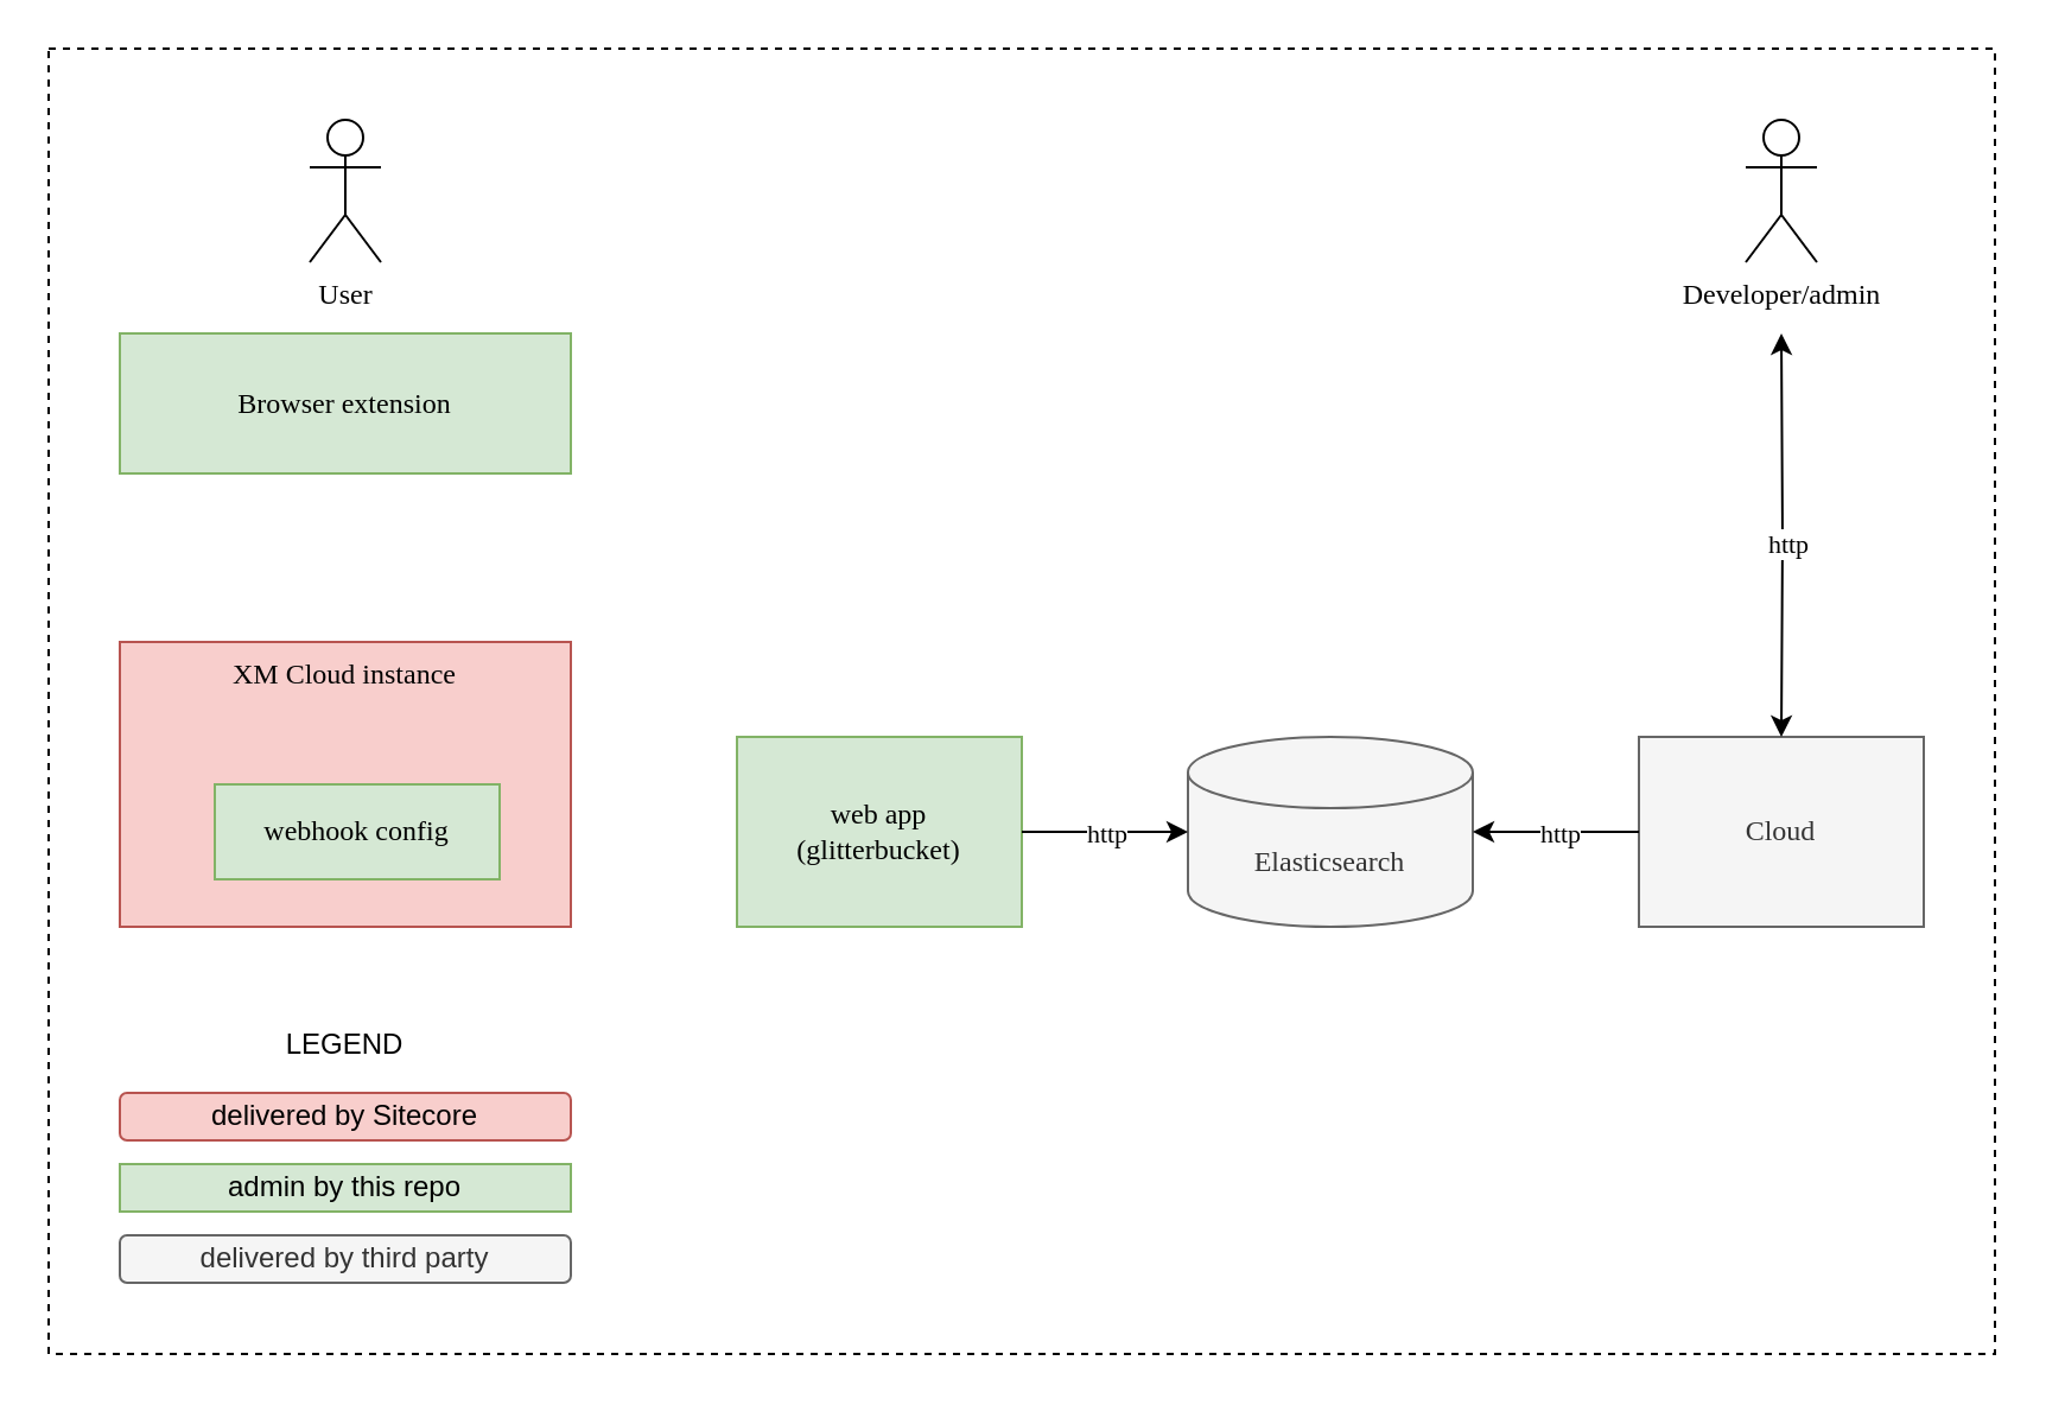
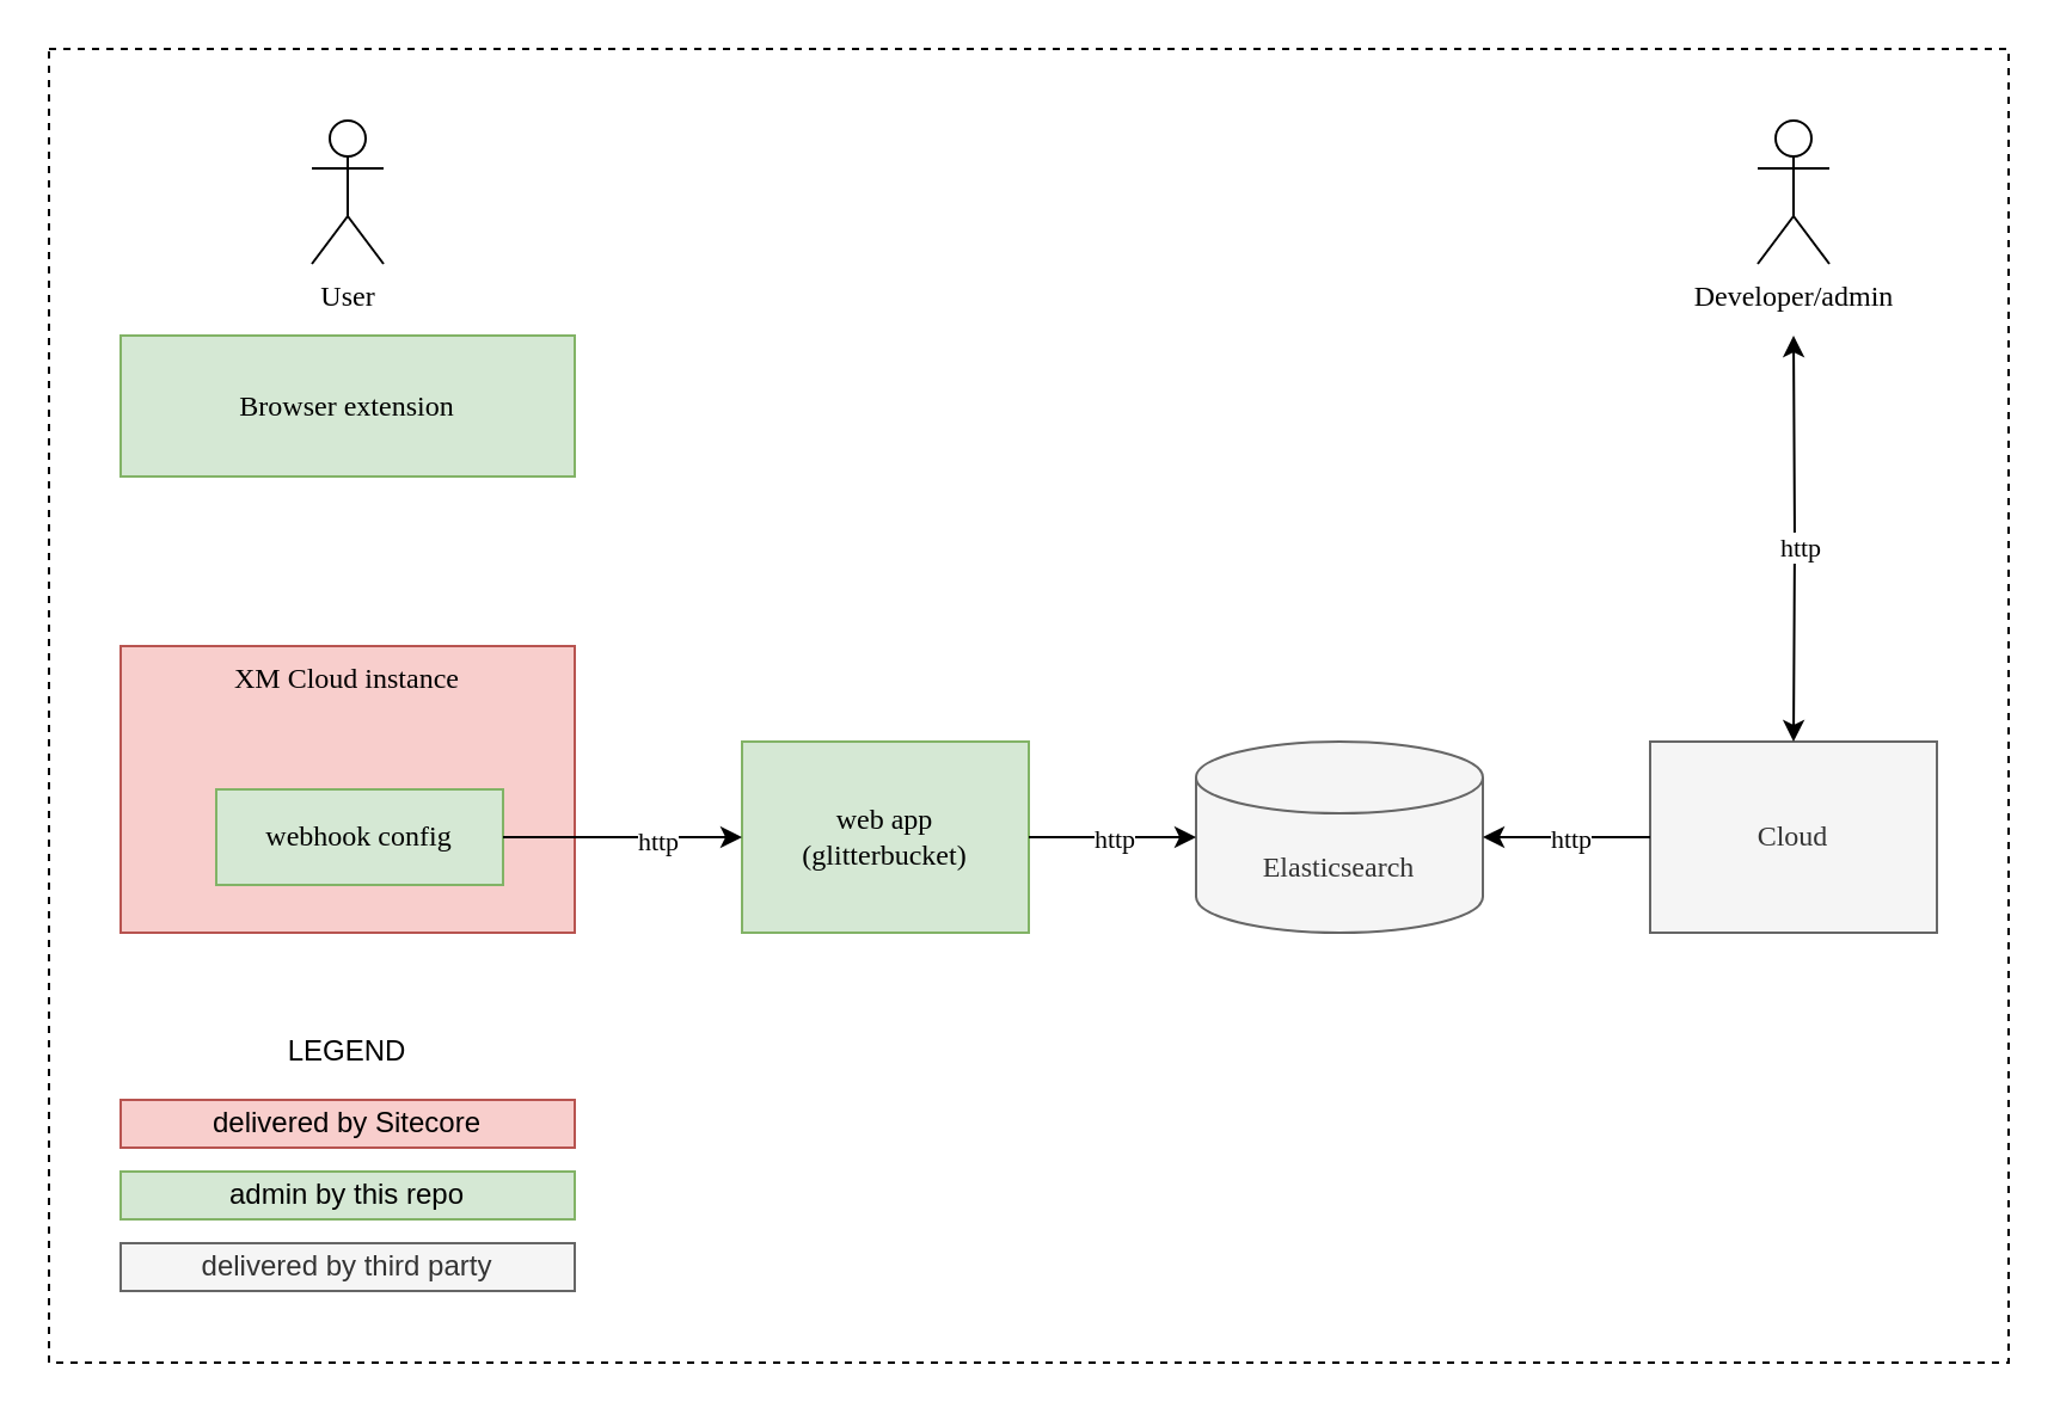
  <mxCell id="0" />
  <mxCell id="1" parent="0" />
  <mxCell id="2" value="" style="rounded=0;whiteSpace=wrap;html=1;fontFamily=Lucida Console;connectable=0;dashed=1;movable=0;recursiveResize=0;" parent="1" vertex="1"><mxGeometry x="20" y="20" width="820" height="550" as="geometry" /></mxCell>
  <mxCell id="3" value="Browser extension" style="rounded=0;whiteSpace=wrap;html=1;verticalAlign=middle;fillColor=#d5e8d4;strokeColor=#82b366;fontStyle=0;fontFamily=Lucida Console;" parent="2" vertex="1"><mxGeometry x="30" y="120" width="190" height="59" as="geometry" /></mxCell>
  <mxCell id="4" value="Elasticsearch" style="shape=cylinder3;whiteSpace=wrap;html=1;boundedLbl=1;backgroundOutline=1;size=15;sketch=0;strokeColor=#666666;fontFamily=Lucida Console;fillColor=#f5f5f5;fontColor=#333333;" parent="2" vertex="1"><mxGeometry x="480" y="290" width="120" height="80" as="geometry" /></mxCell>
  <mxCell id="5" value="XM Cloud instance" style="rounded=0;whiteSpace=wrap;html=1;verticalAlign=top;fillColor=#f8cecc;strokeColor=#b85450;fontStyle=0;fontFamily=Lucida Console;" parent="2" vertex="1"><mxGeometry x="30" y="250" width="190" height="120" as="geometry" /></mxCell>
  <mxCell id="6" value="webhook config" style="rounded=0;whiteSpace=wrap;html=1;sketch=0;strokeColor=#82b366;fontFamily=Lucida Console;fillColor=#d5e8d4;" parent="2" vertex="1"><mxGeometry x="70" y="310" width="120" height="40" as="geometry" /></mxCell>
  <mxCell id="7" value="web app&lt;br&gt;(glitterbucket)" style="rounded=0;whiteSpace=wrap;html=1;sketch=0;strokeColor=#82b366;fontFamily=Lucida Console;fillColor=#d5e8d4;" parent="2" vertex="1"><mxGeometry x="290" y="290" width="120" height="80" as="geometry" /></mxCell>
+ <mxCell id="8" style="edgeStyle=orthogonalEdgeStyle;html=1;exitX=1;exitY=0.5;exitDx=0;exitDy=0;entryX=0;entryY=0.5;entryDx=0;entryDy=0;fontFamily=Lucida Console;" parent="2" source="6" target="7" edge="1"><mxGeometry relative="1" as="geometry" /></mxCell>
+ <mxCell id="9" value="http" style="edgeLabel;html=1;align=center;verticalAlign=middle;resizable=0;points=[];fontFamily=Lucida Console;" parent="8" vertex="1" connectable="0"><mxGeometry x="0.276" y="-1" relative="1" as="geometry"><mxPoint as="offset" /></mxGeometry></mxCell>
  <mxCell id="10" style="edgeStyle=orthogonalEdgeStyle;html=1;exitX=1;exitY=0.5;exitDx=0;exitDy=0;entryX=0;entryY=0.5;entryDx=0;entryDy=0;fontFamily=Lucida Console;entryPerimeter=0;" parent="2" source="7" target="4" edge="1"><mxGeometry relative="1" as="geometry"><mxPoint x="480" y="409.31" as="sourcePoint" /><mxPoint x="620" y="409.31" as="targetPoint" /></mxGeometry></mxCell>
  <mxCell id="11" value="http" style="edgeLabel;html=1;align=center;verticalAlign=middle;resizable=0;points=[];fontFamily=Lucida Console;" parent="10" vertex="1" connectable="0"><mxGeometry x="0.276" y="-1" relative="1" as="geometry"><mxPoint x="-10" y="-1" as="offset" /></mxGeometry></mxCell>
  <mxCell id="12" value="Cloud" style="rounded=0;whiteSpace=wrap;html=1;sketch=0;strokeColor=#666666;fontFamily=Lucida Console;fillColor=#f5f5f5;fontColor=#333333;" parent="2" vertex="1"><mxGeometry x="670" y="290" width="120" height="80" as="geometry" /></mxCell>
  <mxCell id="13" style="edgeStyle=orthogonalEdgeStyle;html=1;fontFamily=Lucida Console;entryX=1;entryY=0.5;entryDx=0;entryDy=0;entryPerimeter=0;exitX=0;exitY=0.5;exitDx=0;exitDy=0;" parent="2" source="12" target="4" edge="1"><mxGeometry relative="1" as="geometry"><mxPoint x="630" y="350" as="sourcePoint" /><mxPoint x="740" y="430" as="targetPoint" /><Array as="points" /></mxGeometry></mxCell>
  <mxCell id="14" value="http" style="edgeLabel;html=1;align=center;verticalAlign=middle;resizable=0;points=[];fontFamily=Lucida Console;" parent="13" vertex="1" connectable="0"><mxGeometry x="0.276" y="-1" relative="1" as="geometry"><mxPoint x="11" y="1" as="offset" /></mxGeometry></mxCell>
  <mxCell id="15" value="Developer/admin" style="shape=umlActor;verticalLabelPosition=bottom;verticalAlign=top;html=1;outlineConnect=0;sketch=0;strokeColor=default;fontFamily=Lucida Console;fillColor=default;" parent="2" vertex="1"><mxGeometry x="715" y="30" width="30" height="60" as="geometry" /></mxCell>
  <mxCell id="16" value="" style="edgeStyle=orthogonalEdgeStyle;html=1;fontFamily=Lucida Console;entryX=0.5;entryY=0;entryDx=0;entryDy=0;startArrow=classic;startFill=1;" parent="2" target="12" edge="1"><mxGeometry relative="1" as="geometry"><mxPoint x="730" y="120" as="sourcePoint" /><mxPoint x="730" y="290" as="targetPoint" /></mxGeometry></mxCell>
  <mxCell id="17" value="http" style="edgeLabel;html=1;align=center;verticalAlign=middle;resizable=0;points=[];fontFamily=Lucida Console;" parent="16" vertex="1" connectable="0"><mxGeometry x="0.047" y="2" relative="1" as="geometry"><mxPoint as="offset" /></mxGeometry></mxCell>
  <mxCell id="18" value="User" style="shape=umlActor;verticalLabelPosition=bottom;verticalAlign=top;html=1;outlineConnect=0;sketch=0;strokeColor=default;fontFamily=Lucida Console;fillColor=default;" parent="2" vertex="1"><mxGeometry x="110" y="30" width="30" height="60" as="geometry" /></mxCell>
- <mxCell id="19" value="delivered by Sitecore" style="whiteSpace=wrap;html=1;fillColor=#f8cecc;strokeColor=#b85450;rounded=1;" parent="2" vertex="1"><mxGeometry x="30" y="440" width="190" height="20" as="geometry" /></mxCell>
+ <mxCell id="19" value="delivered by Sitecore" style="rounded=0;whiteSpace=wrap;html=1;fillColor=#f8cecc;strokeColor=#b85450;" parent="2" vertex="1"><mxGeometry x="30" y="440" width="190" height="20" as="geometry" /></mxCell>
  <mxCell id="20" value="admin by this repo" style="rounded=0;whiteSpace=wrap;html=1;fillColor=#d5e8d4;strokeColor=#82b366;" parent="2" vertex="1"><mxGeometry x="30" y="470" width="190" height="20" as="geometry" /></mxCell>
  <mxCell id="21" value="LEGEND" style="text;html=1;strokeColor=none;fillColor=none;align=center;verticalAlign=middle;whiteSpace=wrap;rounded=0;" parent="2" vertex="1"><mxGeometry x="30" y="410" width="190" height="20" as="geometry" /></mxCell>
- <mxCell id="22" value="delivered by third party" style="whiteSpace=wrap;html=1;fillColor=#f5f5f5;strokeColor=#666666;fontColor=#333333;rounded=1;" parent="2" vertex="1"><mxGeometry x="30" y="500" width="190" height="20" as="geometry" /></mxCell>
+ <mxCell id="22" value="delivered by third party" style="rounded=0;whiteSpace=wrap;html=1;fillColor=#f5f5f5;strokeColor=#666666;fontColor=#333333;" parent="2" vertex="1"><mxGeometry x="30" y="500" width="190" height="20" as="geometry" /></mxCell>
